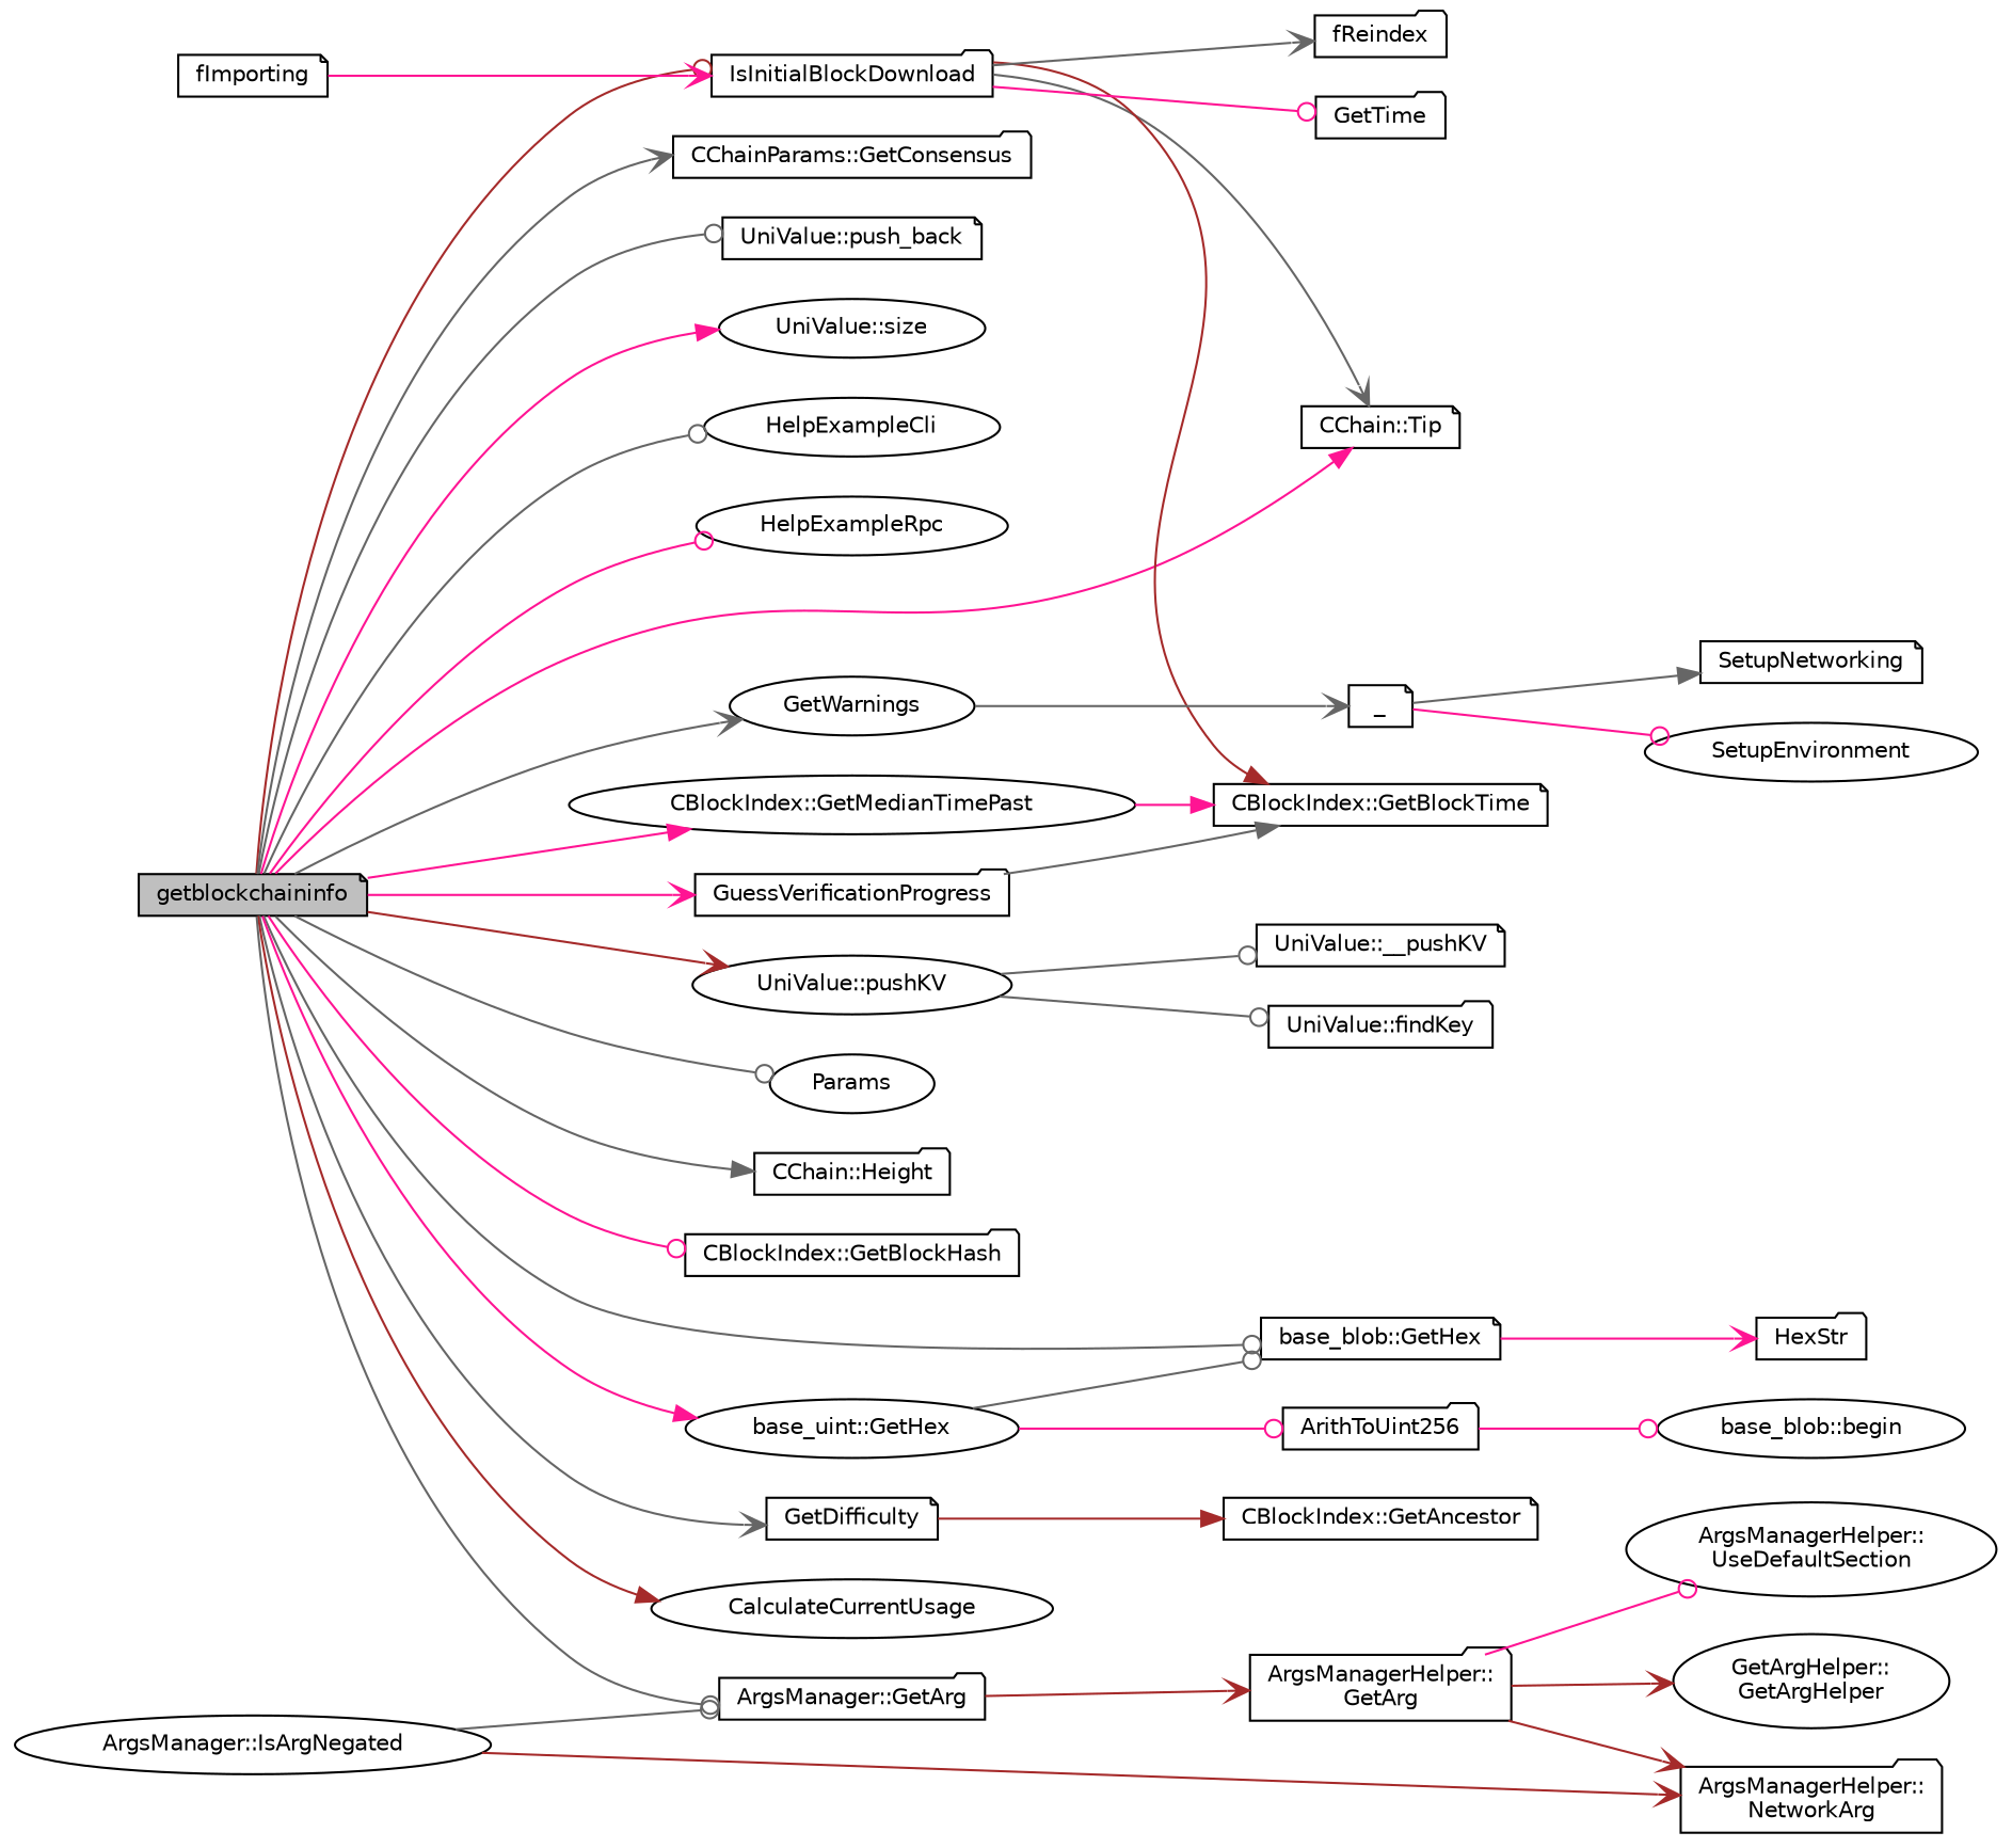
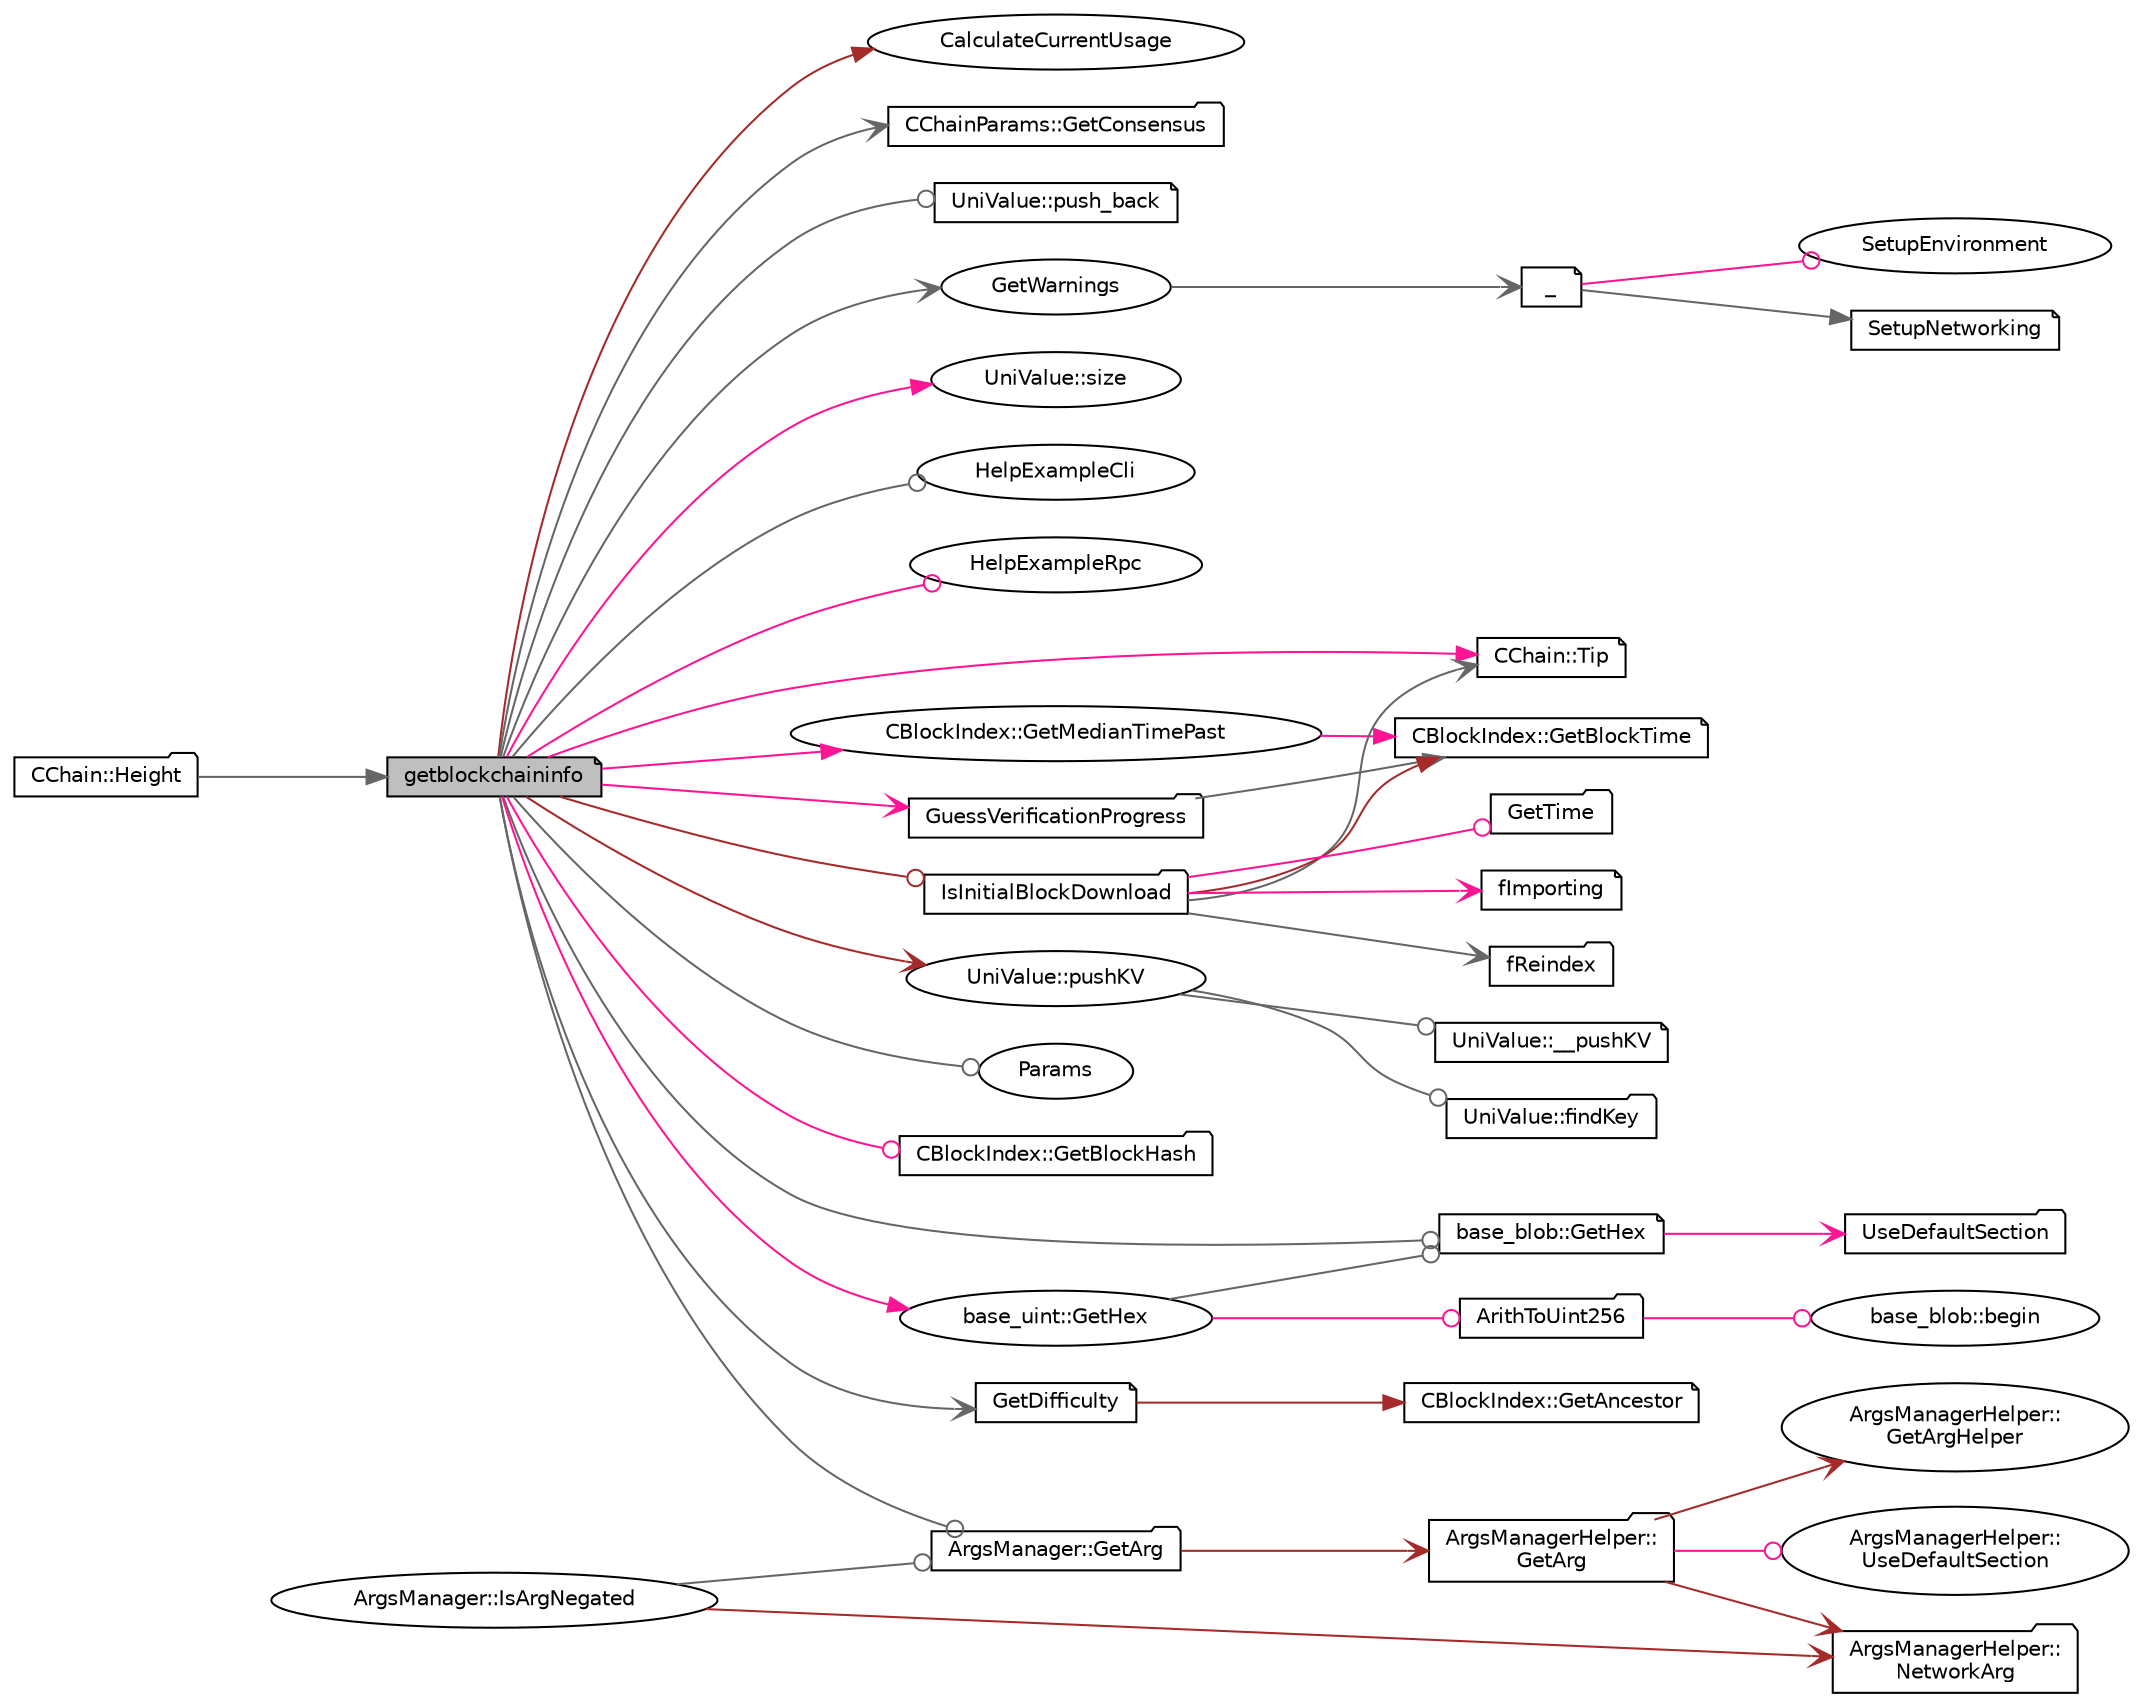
  digraph {
    rankdir=LR
    node [color=black fillcolor=white fontname=Helvetica fontsize=10 shape=ellipse style=filled]
    edge [arrowhead=odot color=gray40 fontname=Helvetica fontsize=10 labelfontname=Helvetica labelfontsize=10 style=solid]
    n1 [fillcolor=grey75 fontcolor=black height=0.2 label=getblockchaininfo shape=note width=0.4]
    n2 [height=0.2 label="UniValue::size" width=0.4]
    n3 [height=0.2 label=HelpExampleCli width=0.4]
    n4 [height=0.2 label=HelpExampleRpc width=0.4]
    n5 [height=0.2 label="CChain::Tip" shape=note width=0.4]
    n6 [height=0.2 label="UniValue::pushKV" width=0.4]
    n7 [height=0.2 label=Params width=0.4]
    n8 [height=0.2 label="CChain::Height" shape=folder width=0.4]
    n9 [height=0.2 label="CBlockIndex::GetBlockHash" shape=folder width=0.4]
    n10 [height=0.2 label="base_blob::GetHex" shape=note width=0.4]
    n11 [height=0.2 label=GetDifficulty shape=note width=0.4]
    n12 [height=0.2 label="CBlockIndex::GetMedianTimePast" width=0.4]
    n13 [height=0.2 label=GuessVerificationProgress shape=folder width=0.4]
    n14 [height=0.2 label=IsInitialBlockDownload shape=folder width=0.4]
    n15 [height=0.2 label="base_uint::GetHex" width=0.4]
    n16 [height=0.2 label=CalculateCurrentUsage width=0.4]
    n17 [height=0.2 label="ArgsManager::GetArg" shape=folder width=0.4]
    n18 [height=0.2 label="CChainParams::GetConsensus" shape=folder width=0.4]
    n19 [height=0.2 label="UniValue::push_back" shape=note width=0.4]
    n20 [height=0.2 label=GetWarnings width=0.4]
    n21 [height=0.2 label="UniValue::findKey" shape=folder width=0.4]
    n22 [height=0.2 label="UniValue::__pushKV" shape=note width=0.4]
-   n23 [height=0.2 label=HexStr shape=folder width=0.4]
+   n23 [height=0.2 label=UseDefaultSection shape=folder width=0.4]
    n24 [height=0.2 label="CBlockIndex::GetAncestor" shape=note width=0.4]
    n25 [height=0.2 label="CBlockIndex::GetBlockTime" shape=note width=0.4]
    n26 [height=0.2 label=fImporting shape=note width=0.4]
    n27 [height=0.2 label=fReindex shape=folder width=0.4]
    n28 [height=0.2 label=GetTime shape=folder width=0.4]
    n29 [height=0.2 label=ArithToUint256 shape=folder width=0.4]
    n30 [height=0.2 label="ArgsManagerHelper::\lGetArg" shape=folder width=0.4]
    n31 [height=0.2 label=_ shape=note width=0.4]
    n32 [height=0.2 label="base_blob::begin" width=0.4]
    n33 [height=0.2 label="ArgsManager::IsArgNegated" width=0.4]
    n34 [height=0.2 label="ArgsManagerHelper::\lNetworkArg" shape=folder width=0.4]
-   n35 [height=0.2 label="GetArgHelper::\lGetArgHelper" width=0.4]
+   n35 [height=0.2 label="ArgsManagerHelper::\lGetArgHelper" width=0.4]
    n36 [height=0.2 label="ArgsManagerHelper::\lUseDefaultSection" width=0.4]
    n37 [height=0.2 label=SetupEnvironment width=0.4]
    n38 [height=0.2 label=SetupNetworking shape=note width=0.4]
    n1 -> n2 [arrowhead=normal color=deeppink]
    n1 -> n3
    n1 -> n4 [color=deeppink]
    n1 -> n5 [arrowhead=normal color=deeppink]
    n1 -> n6 [arrowhead=vee color=brown]
    n1 -> n7
-   n1 -> n8 [arrowhead=normal]
+   n8 -> n1 [arrowhead=normal]
    n1 -> n9 [color=deeppink]
    n1 -> n10
    n1 -> n11 [arrowhead=vee]
    n1 -> n12 [arrowhead=normal color=deeppink]
    n1 -> n13 [arrowhead=vee color=deeppink]
    n1 -> n14 [color=brown]
    n1 -> n15 [arrowhead=normal color=deeppink]
    n1 -> n16 [arrowhead=normal color=brown]
    n1 -> n17
    n1 -> n18 [arrowhead=vee]
    n1 -> n19
    n1 -> n20 [arrowhead=vee]
    n6 -> n21
    n6 -> n22
    n10 -> n23 [arrowhead=vee color=deeppink]
    n11 -> n24 [arrowhead=normal color=brown]
    n12 -> n25 [arrowhead=normal color=deeppink]
    n13 -> n25 [arrowhead=normal]
    n14 -> n5 [arrowhead=vee]
    n14 -> n25 [arrowhead=normal color=brown]
-   n26 -> n14 [arrowhead=vee color=deeppink]
+   n14 -> n26 [arrowhead=vee color=deeppink]
    n14 -> n27 [arrowhead=vee]
    n14 -> n28 [color=deeppink]
    n15 -> n10
    n15 -> n29 [color=deeppink]
    n17 -> n30 [arrowhead=vee color=brown]
    n20 -> n31 [arrowhead=vee]
    n29 -> n32 [color=deeppink]
    n30 -> n34 [arrowhead=vee color=brown]
    n30 -> n35 [arrowhead=vee color=brown]
    n30 -> n36 [color=deeppink]
    n31 -> n37 [color=deeppink]
    n31 -> n38 [arrowhead=normal]
    n33 -> n17
    n33 -> n34 [arrowhead=vee color=brown]
  }
